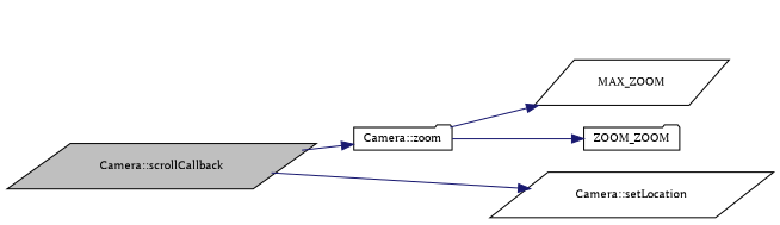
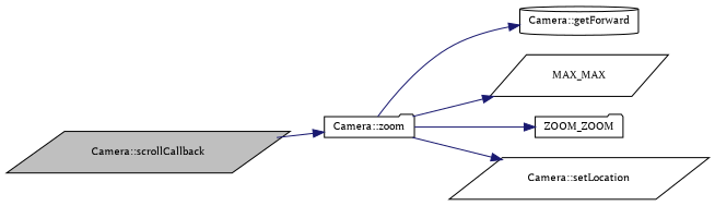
  digraph {
    fontname="PT Serif"
    rankdir=LR
    node [color=black fillcolor=white fontname="PT Serif" fontsize=10 shape=parallelogram style=filled]
    edge [color=midnightblue fontname="PT Serif" fontsize=10 labelfontname=Helvetica labelfontsize=10 style=solid]
    n1 [fillcolor=grey75 fontcolor=black height=0.2 label="Camera::scrollCallback" width=0.4]
    n2 [height=0.2 label="Camera::zoom" shape=folder width=0.4]
-   n4 [height=0.2 label=MAX_ZOOM width=0.4]
+   n3 [height=0.2 label="Camera::getForward" shape=cylinder width=0.4]
+   n4 [height=0.2 label=MAX_MAX width=0.4]
    n5 [height=0.2 label=ZOOM_ZOOM shape=folder width=0.4]
    n6 [height=0.2 label="Camera::setLocation" width=0.4]
    n1 -> n2
+   n2 -> n3
    n2 -> n4
    n2 -> n5
-   n1 -> n6
+   n2 -> n6
  }
